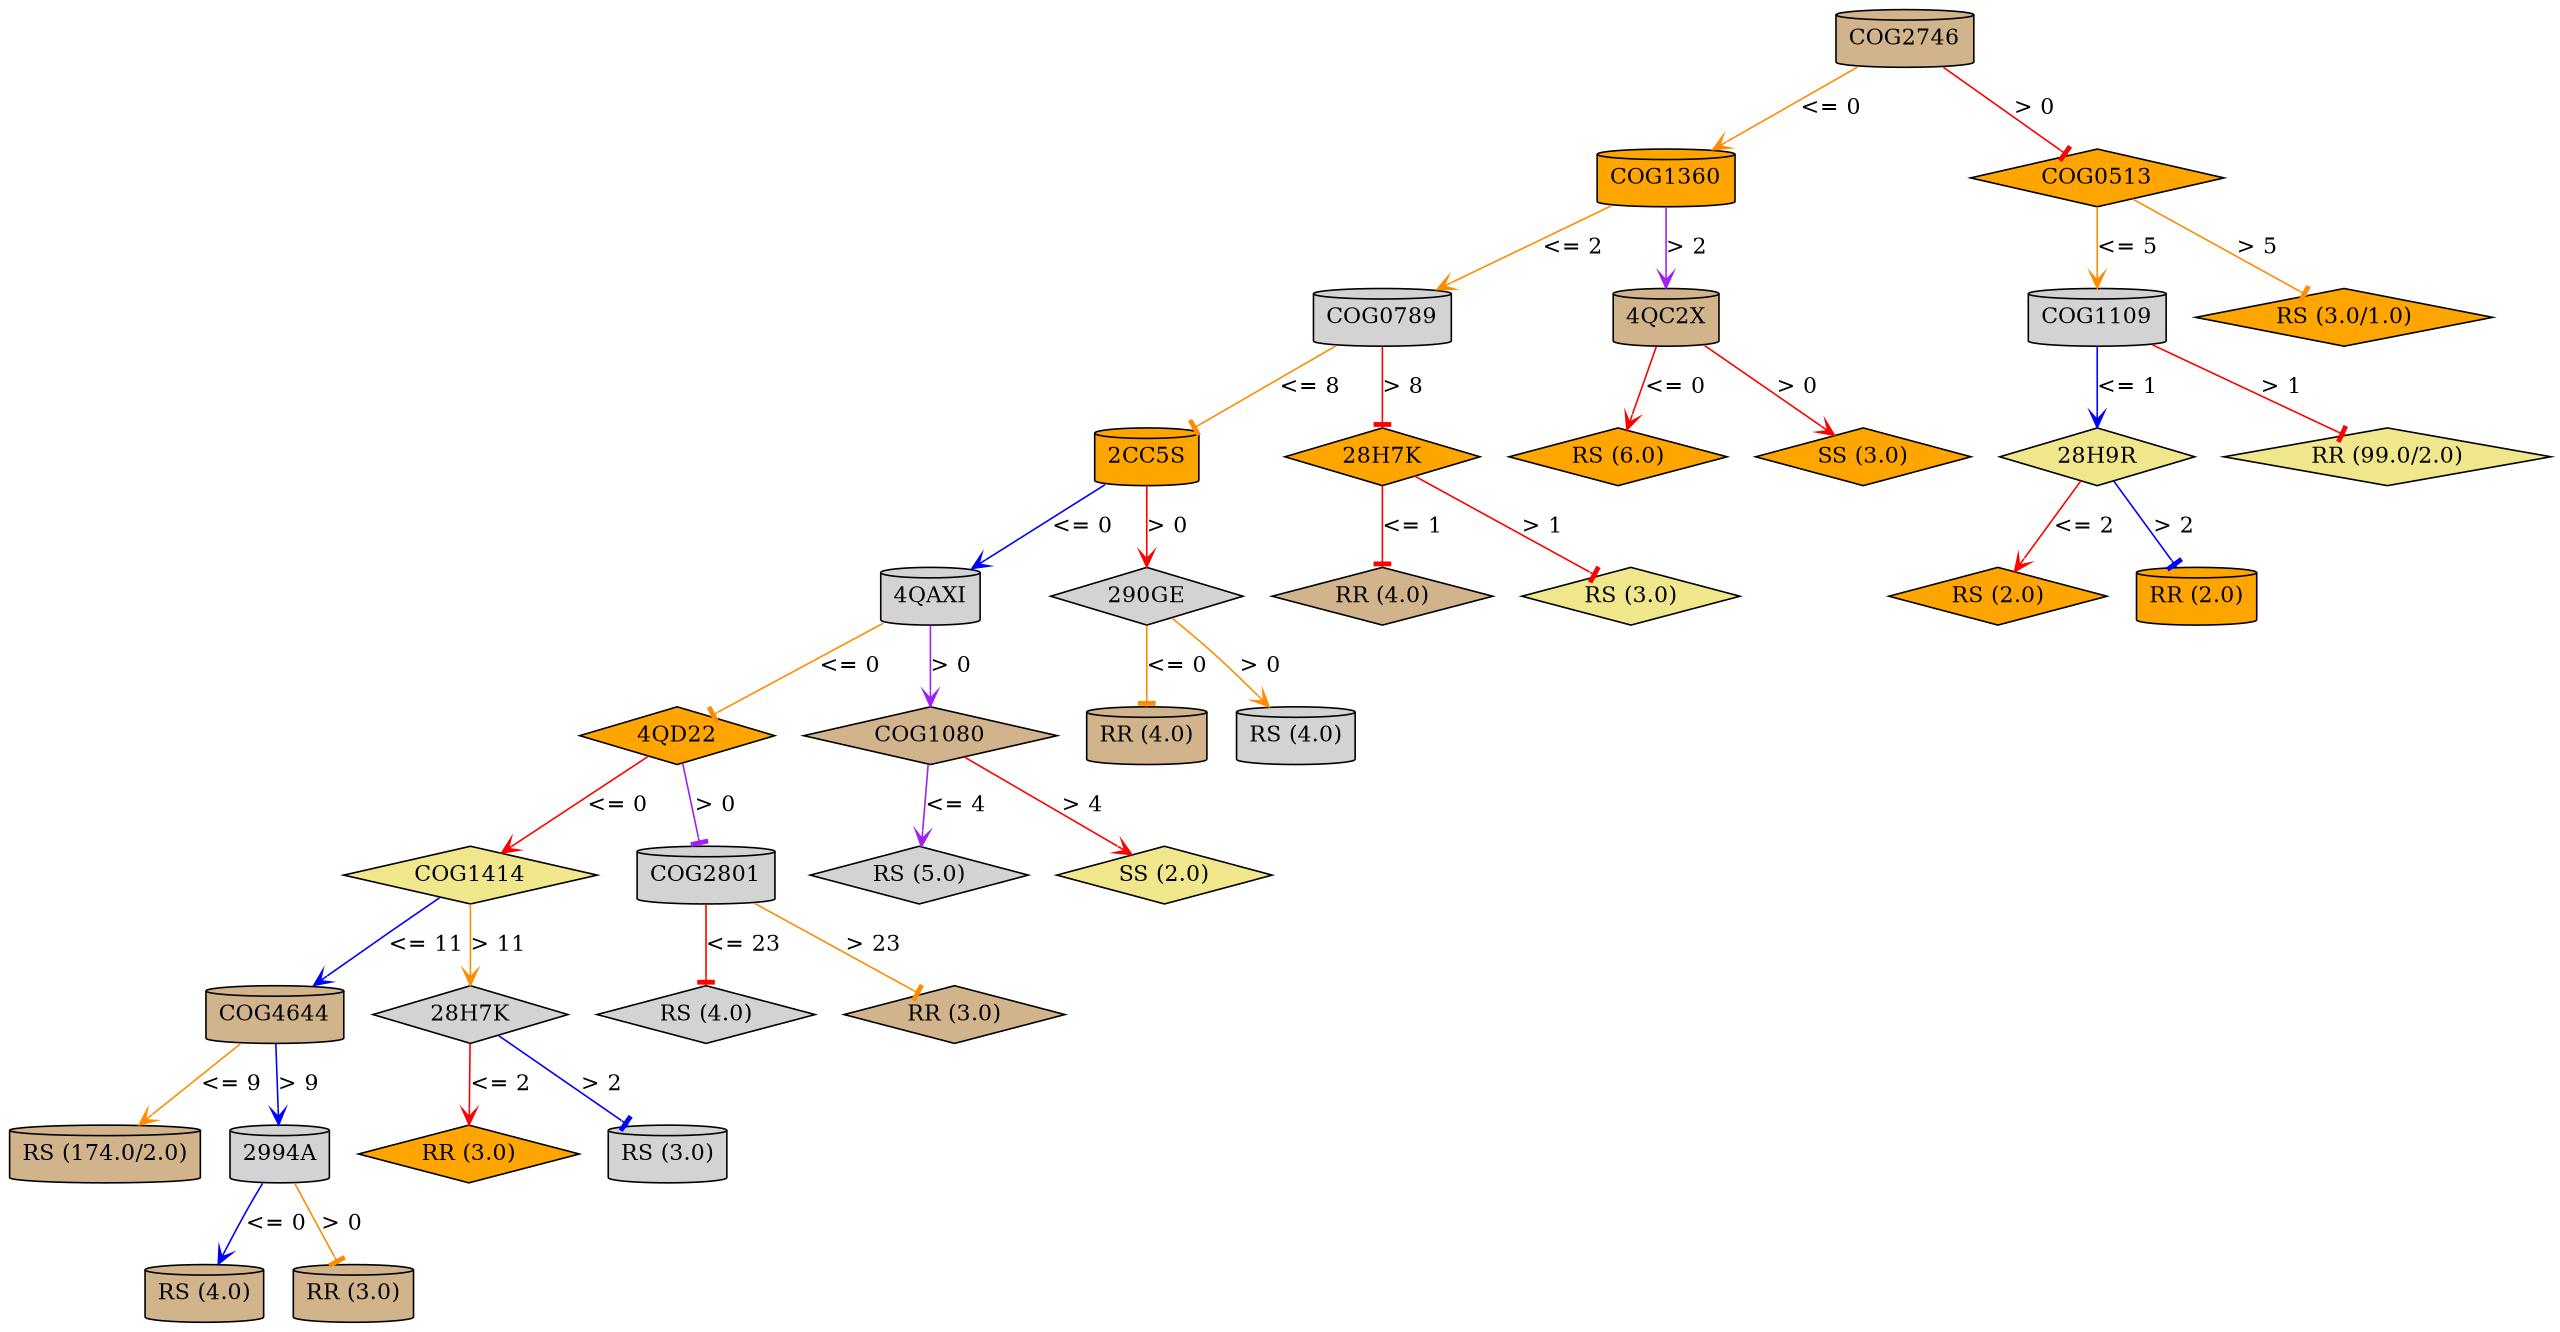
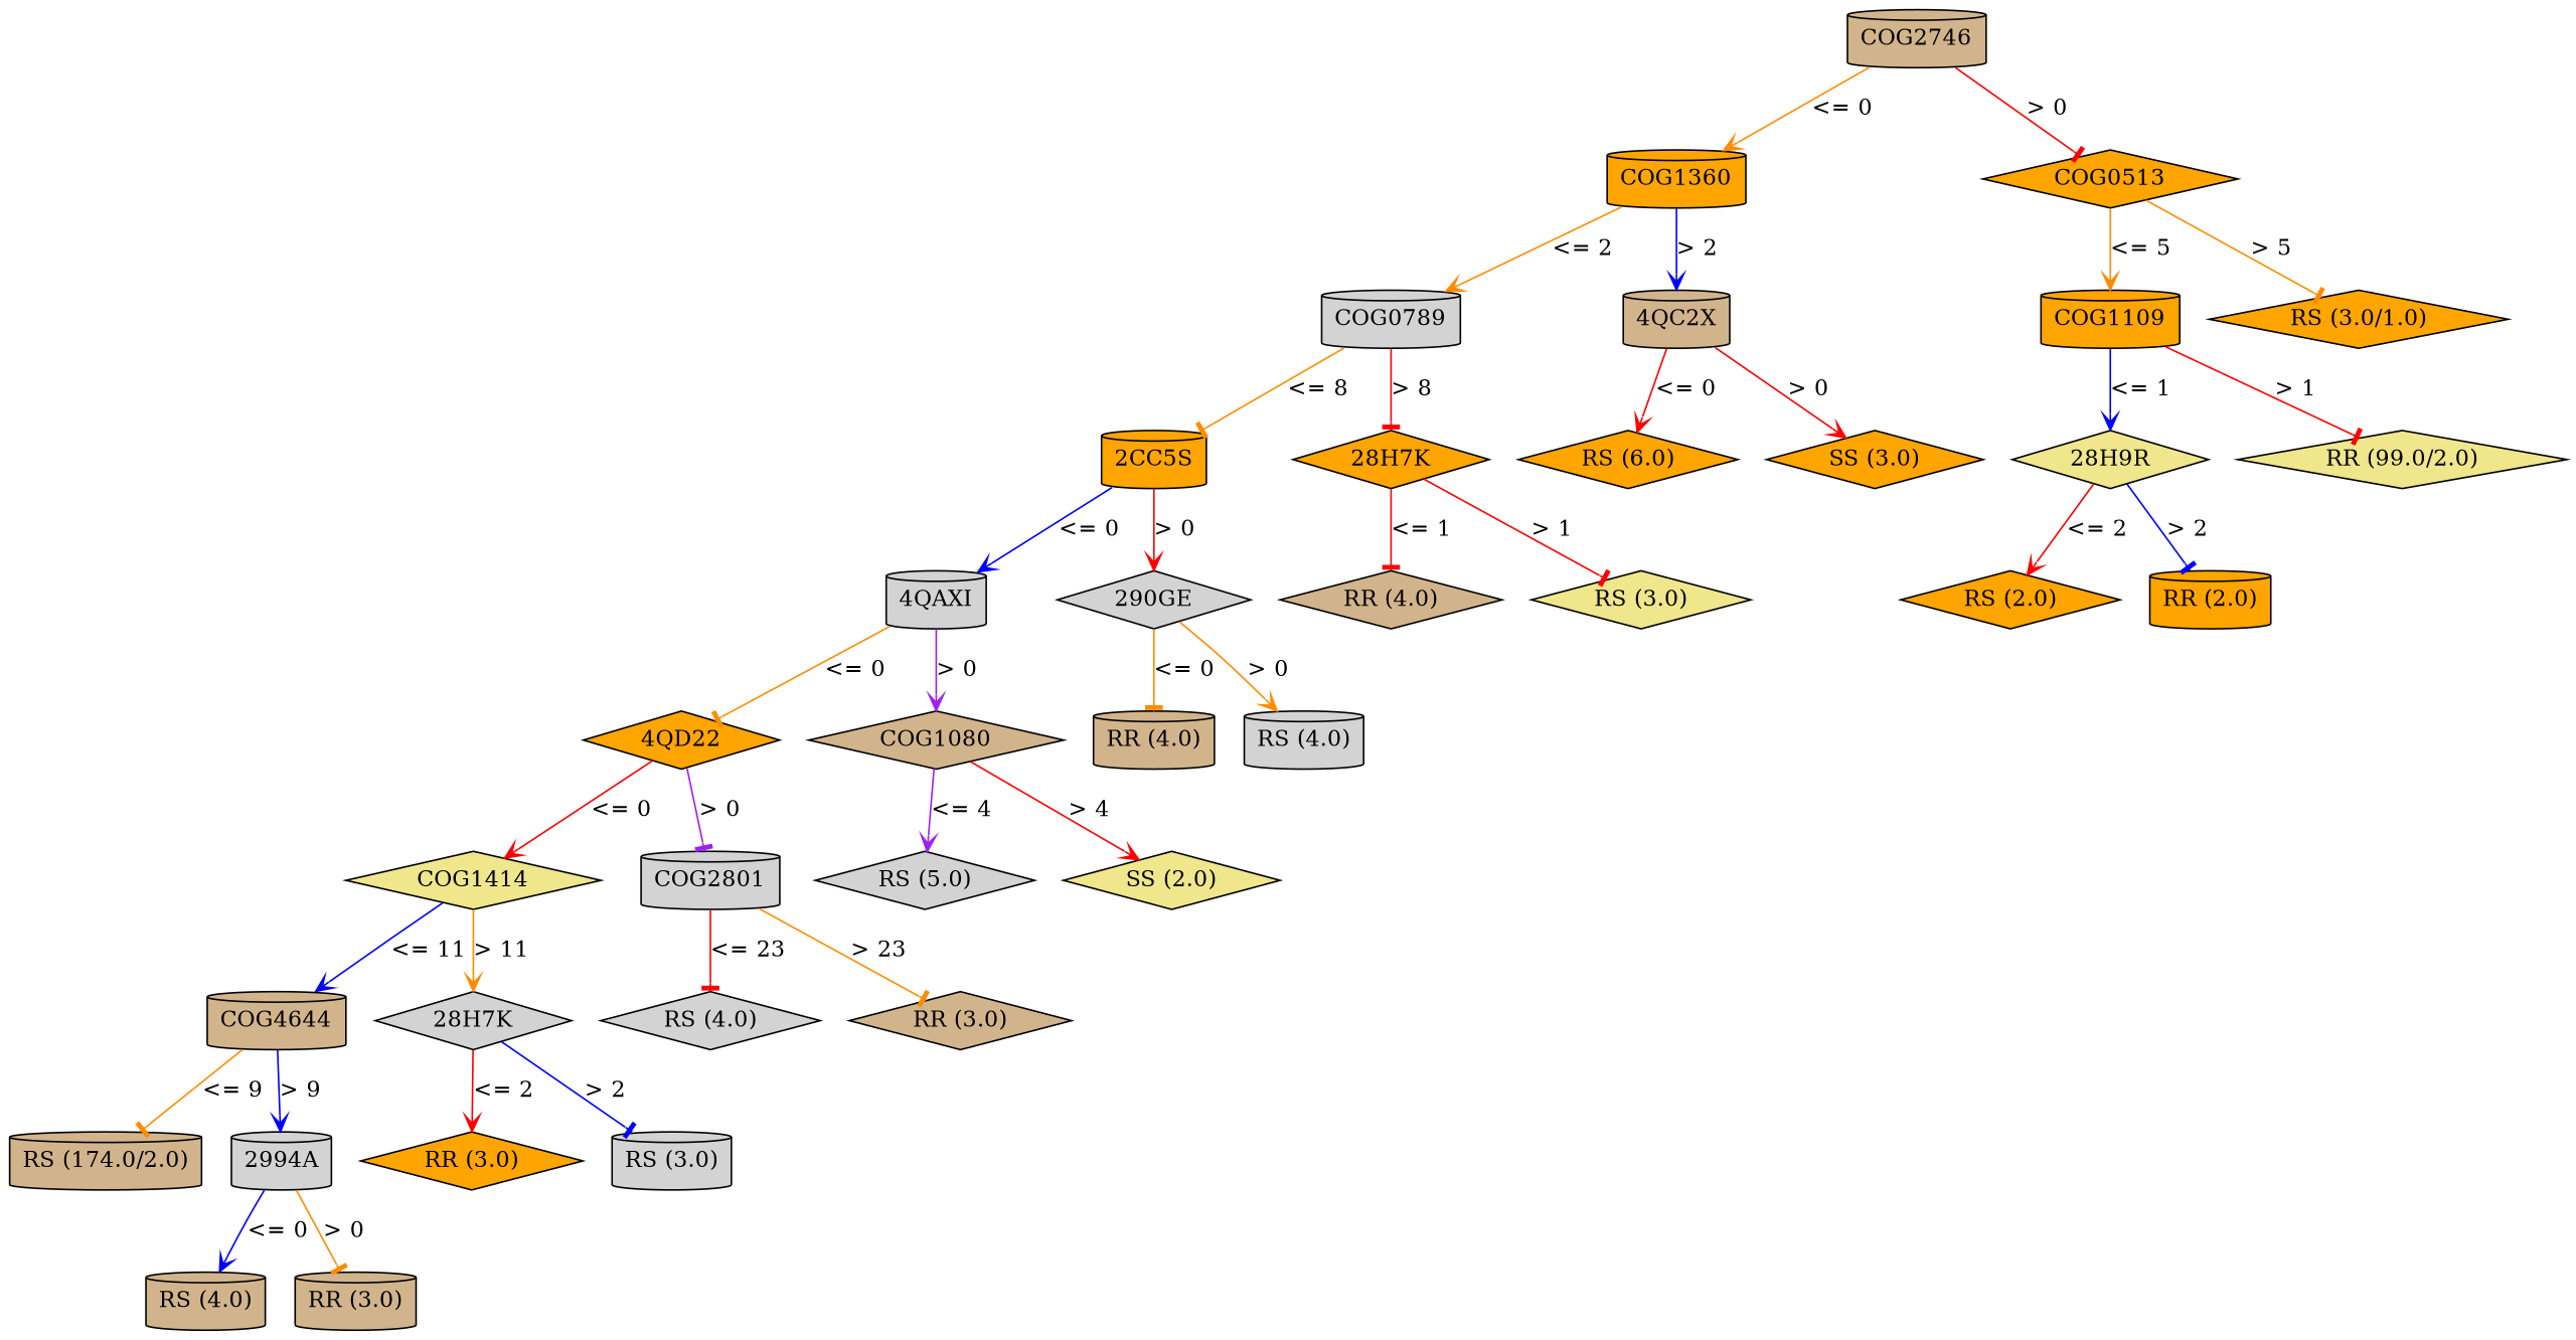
  digraph {
    node [fillcolor=orange shape=diamond style=filled]
    edge [arrowhead=vee color=red]
    n1 [fillcolor=tan label=COG2746 shape=cylinder]
    n2 [label=COG1360 shape=cylinder]
    n3 [label=COG0513]
    n4 [fillcolor=lightgrey label=COG0789 shape=cylinder]
    n5 [fillcolor=tan label="4QC2X" shape=cylinder]
-   n6 [fillcolor=lightgrey label=COG1109 shape=cylinder]
+   n6 [label=COG1109 shape=cylinder]
    n7 [label="RS (3.0/1.0)"]
    n8 [label="2CC5S" shape=cylinder]
    n9 [label="28H7K"]
    n10 [label="RS (6.0)"]
    n11 [label="SS (3.0)"]
    n12 [fillcolor=lightgrey label="4QAXI" shape=cylinder]
    n13 [fillcolor=lightgrey label="290GE"]
    n14 [fillcolor=tan label="RR (4.0)"]
    n15 [fillcolor=khaki label="RS (3.0)"]
    n16 [label="4QD22"]
    n17 [fillcolor=tan label=COG1080]
    n18 [fillcolor=tan label="RR (4.0)" shape=cylinder]
    n19 [fillcolor=lightgrey label="RS (4.0)" shape=cylinder]
    n20 [fillcolor=khaki label=COG1414]
    n21 [fillcolor=lightgrey label=COG2801 shape=cylinder]
    n22 [fillcolor=lightgrey label="RS (5.0)"]
    n23 [fillcolor=khaki label="SS (2.0)"]
    n24 [fillcolor=tan label=COG4644 shape=cylinder]
    n25 [fillcolor=lightgrey label="28H7K"]
    n26 [fillcolor=lightgrey label="RS (4.0)"]
    n27 [fillcolor=tan label="RR (3.0)"]
    n28 [fillcolor=tan label="RS (174.0/2.0)" shape=cylinder]
    n29 [fillcolor=lightgrey label="2994A" shape=cylinder]
    n30 [label="RR (3.0)"]
    n31 [fillcolor=lightgrey label="RS (3.0)" shape=cylinder]
    n32 [fillcolor=tan label="RS (4.0)" shape=cylinder]
    n33 [fillcolor=tan label="RR (3.0)" shape=cylinder]
    n34 [fillcolor=khaki label="28H9R"]
    n35 [fillcolor=khaki label="RR (99.0/2.0)"]
    n36 [label="RS (2.0)"]
    n37 [label="RR (2.0)" shape=cylinder]
    n1 -> n2 [color=darkorange label="<= 0"]
    n1 -> n3 [arrowhead=tee label="> 0"]
    n2 -> n4 [color=darkorange label="<= 2"]
-   n2 -> n5 [color=purple label="> 2"]
+   n2 -> n5 [color=blue label="> 2"]
    n3 -> n6 [color=darkorange label="<= 5"]
    n3 -> n7 [arrowhead=tee color=darkorange label="> 5"]
    n4 -> n8 [arrowhead=tee color=darkorange label="<= 8"]
    n4 -> n9 [arrowhead=tee label="> 8"]
    n5 -> n10 [label="<= 0"]
    n5 -> n11 [label="> 0"]
    n6 -> n34 [color=blue label="<= 1"]
    n6 -> n35 [arrowhead=tee label="> 1"]
    n8 -> n12 [color=blue label="<= 0"]
    n8 -> n13 [label="> 0"]
    n9 -> n14 [arrowhead=tee label="<= 1"]
    n9 -> n15 [arrowhead=tee label="> 1"]
    n12 -> n16 [arrowhead=tee color=darkorange label="<= 0"]
    n12 -> n17 [color=purple label="> 0"]
    n13 -> n18 [arrowhead=tee color=darkorange label="<= 0"]
    n13 -> n19 [color=darkorange label="> 0"]
    n16 -> n20 [label="<= 0"]
    n16 -> n21 [arrowhead=tee color=purple label="> 0"]
    n17 -> n22 [color=purple label="<= 4"]
    n17 -> n23 [label="> 4"]
    n20 -> n24 [color=blue label="<= 11"]
    n20 -> n25 [color=darkorange label="> 11"]
    n21 -> n26 [arrowhead=tee label="<= 23"]
    n21 -> n27 [arrowhead=tee color=darkorange label="> 23"]
-   n24 -> n28 [color=darkorange label="<= 9"]
+   n24 -> n28 [arrowhead=tee color=darkorange label="<= 9"]
    n24 -> n29 [color=blue label="> 9"]
    n25 -> n30 [label="<= 2"]
    n25 -> n31 [arrowhead=tee color=blue label="> 2"]
    n29 -> n32 [color=blue label="<= 0"]
    n29 -> n33 [arrowhead=tee color=darkorange label="> 0"]
    n34 -> n36 [label="<= 2"]
    n34 -> n37 [arrowhead=tee color=blue label="> 2"]
  }
